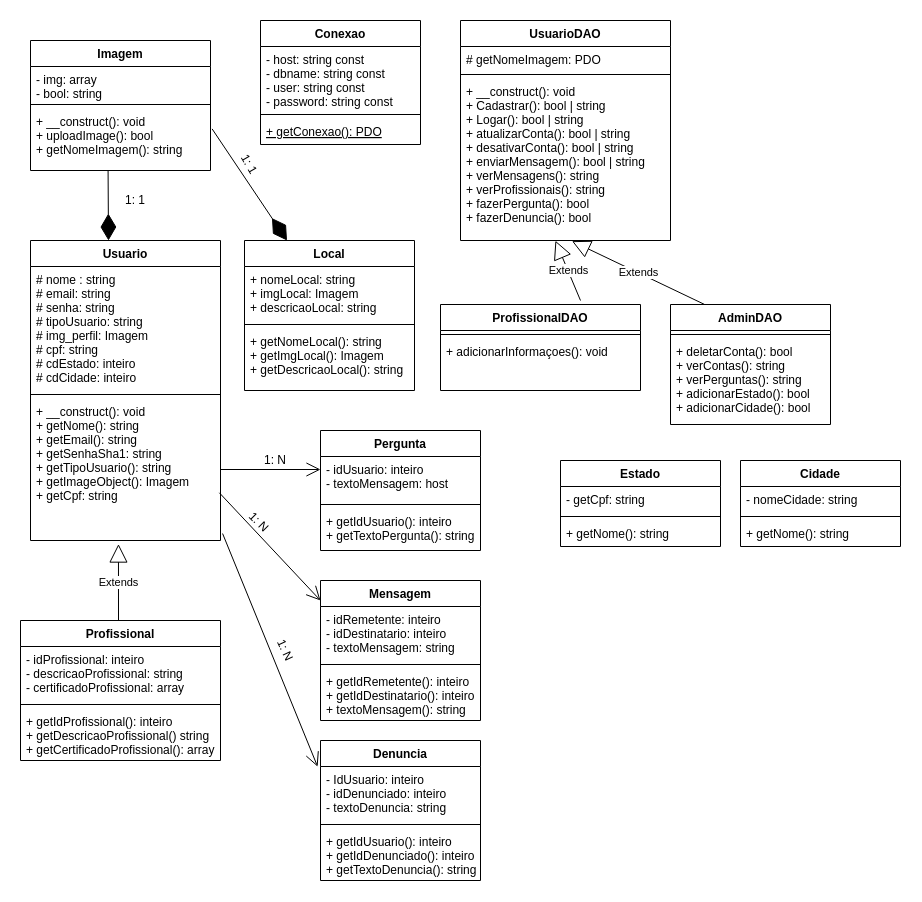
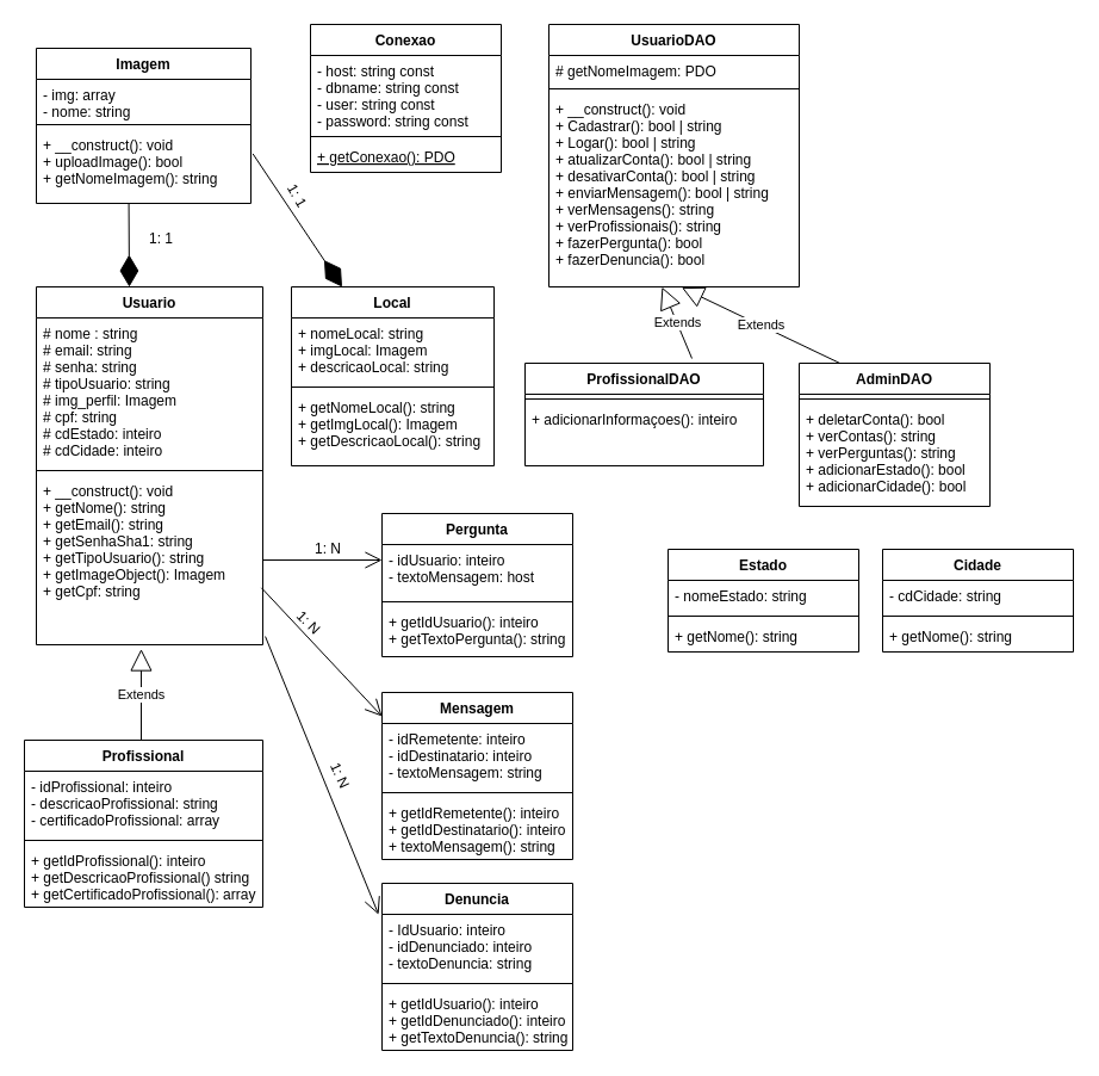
  <mxCell id="0" />
  <mxCell id="1" parent="0" />
  <mxCell id="2" value="Imagem" style="swimlane;fontStyle=1;align=center;verticalAlign=top;childLayout=stackLayout;horizontal=1;startSize=26;horizontalStack=0;resizeParent=1;resizeParentMax=0;resizeLast=0;collapsible=1;marginBottom=0;" parent="1" vertex="1"><mxGeometry x="30" y="40" width="180" height="130" as="geometry" /></mxCell>
- <mxCell id="3" value="- img: array&#10;- bool: string" style="text;strokeColor=none;fillColor=none;align=left;verticalAlign=top;spacingLeft=4;spacingRight=4;overflow=hidden;rotatable=0;points=[[0,0.5],[1,0.5]];portConstraint=eastwest;" parent="2" vertex="1"><mxGeometry y="26" width="180" height="34" as="geometry" /></mxCell>
+ <mxCell id="3" value="- img: array&#10;- nome: string" style="text;strokeColor=none;fillColor=none;align=left;verticalAlign=top;spacingLeft=4;spacingRight=4;overflow=hidden;rotatable=0;points=[[0,0.5],[1,0.5]];portConstraint=eastwest;" parent="2" vertex="1"><mxGeometry y="26" width="180" height="34" as="geometry" /></mxCell>
  <mxCell id="4" value="" style="line;strokeWidth=1;fillColor=none;align=left;verticalAlign=middle;spacingTop=-1;spacingLeft=3;spacingRight=3;rotatable=0;labelPosition=right;points=[];portConstraint=eastwest;" parent="2" vertex="1"><mxGeometry y="60" width="180" height="8" as="geometry" /></mxCell>
  <mxCell id="5" value="+ __construct(): void&#10;+ uploadImage(): bool&#10;+ getNomeImagem(): string" style="text;strokeColor=none;fillColor=none;align=left;verticalAlign=top;spacingLeft=4;spacingRight=4;overflow=hidden;rotatable=0;points=[[0,0.5],[1,0.5]];portConstraint=eastwest;" parent="2" vertex="1"><mxGeometry y="68" width="180" height="62" as="geometry" /></mxCell>
  <mxCell id="6" value="Usuario" style="swimlane;fontStyle=1;align=center;verticalAlign=top;childLayout=stackLayout;horizontal=1;startSize=26;horizontalStack=0;resizeParent=1;resizeParentMax=0;resizeLast=0;collapsible=1;marginBottom=0;" parent="1" vertex="1"><mxGeometry x="30" y="240" width="190" height="300" as="geometry" /></mxCell>
  <mxCell id="7" value="# nome : string&#10;# email: string&#10;# senha: string&#10;# tipoUsuario: string&#10;# img_perfil: Imagem&#10;# cpf: string&#10;# cdEstado: inteiro&#10;# cdCidade: inteiro&#10;" style="text;strokeColor=none;fillColor=none;align=left;verticalAlign=top;spacingLeft=4;spacingRight=4;overflow=hidden;rotatable=0;points=[[0,0.5],[1,0.5]];portConstraint=eastwest;" parent="6" vertex="1"><mxGeometry y="26" width="190" height="124" as="geometry" /></mxCell>
  <mxCell id="8" value="" style="line;strokeWidth=1;fillColor=none;align=left;verticalAlign=middle;spacingTop=-1;spacingLeft=3;spacingRight=3;rotatable=0;labelPosition=right;points=[];portConstraint=eastwest;" parent="6" vertex="1"><mxGeometry y="150" width="190" height="8" as="geometry" /></mxCell>
  <mxCell id="9" value="+ __construct(): void&#10;+ getNome(): string&#10;+ getEmail(): string&#10;+ getSenhaSha1: string&#10;+ getTipoUsuario(): string&#10;+ getImageObject(): Imagem&#10;+ getCpf: string" style="text;strokeColor=none;fillColor=none;align=left;verticalAlign=top;spacingLeft=4;spacingRight=4;overflow=hidden;rotatable=0;points=[[0,0.5],[1,0.5]];portConstraint=eastwest;" parent="6" vertex="1"><mxGeometry y="158" width="190" height="142" as="geometry" /></mxCell>
  <mxCell id="10" value="Conexao" style="swimlane;fontStyle=1;align=center;verticalAlign=top;childLayout=stackLayout;horizontal=1;startSize=26;horizontalStack=0;resizeParent=1;resizeParentMax=0;resizeLast=0;collapsible=1;marginBottom=0;" parent="1" vertex="1"><mxGeometry x="260" y="20" width="160" height="124" as="geometry" /></mxCell>
  <mxCell id="11" value="- host: string const&#10;- dbname: string const&#10;- user: string const&#10;- password: string const" style="text;strokeColor=none;fillColor=none;align=left;verticalAlign=top;spacingLeft=4;spacingRight=4;overflow=hidden;rotatable=0;points=[[0,0.5],[1,0.5]];portConstraint=eastwest;" parent="10" vertex="1"><mxGeometry y="26" width="160" height="64" as="geometry" /></mxCell>
  <mxCell id="12" value="" style="line;strokeWidth=1;fillColor=none;align=left;verticalAlign=middle;spacingTop=-1;spacingLeft=3;spacingRight=3;rotatable=0;labelPosition=right;points=[];portConstraint=eastwest;" parent="10" vertex="1"><mxGeometry y="90" width="160" height="8" as="geometry" /></mxCell>
  <mxCell id="13" value="+ getConexao(): PDO" style="text;strokeColor=none;fillColor=none;align=left;verticalAlign=top;spacingLeft=4;spacingRight=4;overflow=hidden;rotatable=0;points=[[0,0.5],[1,0.5]];portConstraint=eastwest;fontStyle=4" parent="10" vertex="1"><mxGeometry y="98" width="160" height="26" as="geometry" /></mxCell>
  <mxCell id="14" value="UsuarioDAO" style="swimlane;fontStyle=1;align=center;verticalAlign=top;childLayout=stackLayout;horizontal=1;startSize=26;horizontalStack=0;resizeParent=1;resizeParentMax=0;resizeLast=0;collapsible=1;marginBottom=0;" parent="1" vertex="1"><mxGeometry x="460" y="20" width="210" height="220" as="geometry" /></mxCell>
  <mxCell id="15" value="# getNomeImagem: PDO" style="text;strokeColor=none;fillColor=none;align=left;verticalAlign=top;spacingLeft=4;spacingRight=4;overflow=hidden;rotatable=0;points=[[0,0.5],[1,0.5]];portConstraint=eastwest;" parent="14" vertex="1"><mxGeometry y="26" width="210" height="24" as="geometry" /></mxCell>
  <mxCell id="16" value="" style="line;strokeWidth=1;fillColor=none;align=left;verticalAlign=middle;spacingTop=-1;spacingLeft=3;spacingRight=3;rotatable=0;labelPosition=right;points=[];portConstraint=eastwest;" parent="14" vertex="1"><mxGeometry y="50" width="210" height="8" as="geometry" /></mxCell>
  <mxCell id="17" value="+ __construct(): void&#10;+ Cadastrar(): bool | string&#10;+ Logar(): bool | string&#10;+ atualizarConta(): bool | string&#10;+ desativarConta(): bool | string&#10;+ enviarMensagem(): bool | string&#10;+ verMensagens(): string&#10;+ verProfissionais(): string&#10;+ fazerPergunta(): bool&#10;+ fazerDenuncia(): bool" style="text;strokeColor=none;fillColor=none;align=left;verticalAlign=top;spacingLeft=4;spacingRight=4;overflow=hidden;rotatable=0;points=[[0,0.5],[1,0.5]];portConstraint=eastwest;" parent="14" vertex="1"><mxGeometry y="58" width="210" height="162" as="geometry" /></mxCell>
  <mxCell id="18" value="AdminDAO" style="swimlane;fontStyle=1;align=center;verticalAlign=top;childLayout=stackLayout;horizontal=1;startSize=26;horizontalStack=0;resizeParent=1;resizeParentMax=0;resizeLast=0;collapsible=1;marginBottom=0;" parent="1" vertex="1"><mxGeometry x="670" y="304" width="160" height="120" as="geometry" /></mxCell>
  <mxCell id="19" value="" style="line;strokeWidth=1;fillColor=none;align=left;verticalAlign=middle;spacingTop=-1;spacingLeft=3;spacingRight=3;rotatable=0;labelPosition=right;points=[];portConstraint=eastwest;" parent="18" vertex="1"><mxGeometry y="26" width="160" height="8" as="geometry" /></mxCell>
  <mxCell id="20" value="+ deletarConta(): bool&#10;+ verContas(): string&#10;+ verPerguntas(): string&#10;+ adicionarEstado(): bool&#10;+ adicionarCidade(): bool" style="text;strokeColor=none;fillColor=none;align=left;verticalAlign=top;spacingLeft=4;spacingRight=4;overflow=hidden;rotatable=0;points=[[0,0.5],[1,0.5]];portConstraint=eastwest;" parent="18" vertex="1"><mxGeometry y="34" width="160" height="86" as="geometry" /></mxCell>
  <mxCell id="21" value="Local" style="swimlane;fontStyle=1;align=center;verticalAlign=top;childLayout=stackLayout;horizontal=1;startSize=26;horizontalStack=0;resizeParent=1;resizeParentMax=0;resizeLast=0;collapsible=1;marginBottom=0;" parent="1" vertex="1"><mxGeometry x="244" y="240" width="170" height="150" as="geometry" /></mxCell>
  <mxCell id="22" value="+ nomeLocal: string&#10;+ imgLocal: Imagem&#10;+ descricaoLocal: string" style="text;strokeColor=none;fillColor=none;align=left;verticalAlign=top;spacingLeft=4;spacingRight=4;overflow=hidden;rotatable=0;points=[[0,0.5],[1,0.5]];portConstraint=eastwest;" parent="21" vertex="1"><mxGeometry y="26" width="170" height="54" as="geometry" /></mxCell>
  <mxCell id="23" value="" style="line;strokeWidth=1;fillColor=none;align=left;verticalAlign=middle;spacingTop=-1;spacingLeft=3;spacingRight=3;rotatable=0;labelPosition=right;points=[];portConstraint=eastwest;" parent="21" vertex="1"><mxGeometry y="80" width="170" height="8" as="geometry" /></mxCell>
  <mxCell id="24" value="+ getNomeLocal(): string&#10;+ getImgLocal(): Imagem&#10;+ getDescricaoLocal(): string" style="text;strokeColor=none;fillColor=none;align=left;verticalAlign=top;spacingLeft=4;spacingRight=4;overflow=hidden;rotatable=0;points=[[0,0.5],[1,0.5]];portConstraint=eastwest;" parent="21" vertex="1"><mxGeometry y="88" width="170" height="62" as="geometry" /></mxCell>
  <mxCell id="25" value="Pergunta" style="swimlane;fontStyle=1;align=center;verticalAlign=top;childLayout=stackLayout;horizontal=1;startSize=26;horizontalStack=0;resizeParent=1;resizeParentMax=0;resizeLast=0;collapsible=1;marginBottom=0;" parent="1" vertex="1"><mxGeometry x="320" y="430" width="160" height="120" as="geometry" /></mxCell>
  <mxCell id="26" value="- idUsuario: inteiro&#10;- textoMensagem: host" style="text;strokeColor=none;fillColor=none;align=left;verticalAlign=top;spacingLeft=4;spacingRight=4;overflow=hidden;rotatable=0;points=[[0,0.5],[1,0.5]];portConstraint=eastwest;" parent="25" vertex="1"><mxGeometry y="26" width="160" height="44" as="geometry" /></mxCell>
  <mxCell id="27" value="" style="line;strokeWidth=1;fillColor=none;align=left;verticalAlign=middle;spacingTop=-1;spacingLeft=3;spacingRight=3;rotatable=0;labelPosition=right;points=[];portConstraint=eastwest;" parent="25" vertex="1"><mxGeometry y="70" width="160" height="8" as="geometry" /></mxCell>
  <mxCell id="28" value="+ getIdUsuario(): inteiro&#10;+ getTextoPergunta(): string" style="text;strokeColor=none;fillColor=none;align=left;verticalAlign=top;spacingLeft=4;spacingRight=4;overflow=hidden;rotatable=0;points=[[0,0.5],[1,0.5]];portConstraint=eastwest;" parent="25" vertex="1"><mxGeometry y="78" width="160" height="42" as="geometry" /></mxCell>
  <mxCell id="29" value="Denuncia" style="swimlane;fontStyle=1;align=center;verticalAlign=top;childLayout=stackLayout;horizontal=1;startSize=26;horizontalStack=0;resizeParent=1;resizeParentMax=0;resizeLast=0;collapsible=1;marginBottom=0;" parent="1" vertex="1"><mxGeometry x="320" y="740" width="160" height="140" as="geometry" /></mxCell>
  <mxCell id="30" value="- IdUsuario: inteiro&#10;- idDenunciado: inteiro&#10;- textoDenuncia: string" style="text;strokeColor=none;fillColor=none;align=left;verticalAlign=top;spacingLeft=4;spacingRight=4;overflow=hidden;rotatable=0;points=[[0,0.5],[1,0.5]];portConstraint=eastwest;" parent="29" vertex="1"><mxGeometry y="26" width="160" height="54" as="geometry" /></mxCell>
  <mxCell id="31" value="" style="line;strokeWidth=1;fillColor=none;align=left;verticalAlign=middle;spacingTop=-1;spacingLeft=3;spacingRight=3;rotatable=0;labelPosition=right;points=[];portConstraint=eastwest;" parent="29" vertex="1"><mxGeometry y="80" width="160" height="8" as="geometry" /></mxCell>
  <mxCell id="32" value="+ getIdUsuario(): inteiro&#10;+ getIdDenunciado(): inteiro&#10;+ getTextoDenuncia(): string" style="text;strokeColor=none;fillColor=none;align=left;verticalAlign=top;spacingLeft=4;spacingRight=4;overflow=hidden;rotatable=0;points=[[0,0.5],[1,0.5]];portConstraint=eastwest;" parent="29" vertex="1"><mxGeometry y="88" width="160" height="52" as="geometry" /></mxCell>
  <mxCell id="33" value="Cidade" style="swimlane;fontStyle=1;align=center;verticalAlign=top;childLayout=stackLayout;horizontal=1;startSize=26;horizontalStack=0;resizeParent=1;resizeParentMax=0;resizeLast=0;collapsible=1;marginBottom=0;" parent="1" vertex="1"><mxGeometry x="740" y="460" width="160" height="86" as="geometry" /></mxCell>
- <mxCell id="34" value="- nomeCidade: string" style="text;strokeColor=none;fillColor=none;align=left;verticalAlign=top;spacingLeft=4;spacingRight=4;overflow=hidden;rotatable=0;points=[[0,0.5],[1,0.5]];portConstraint=eastwest;" parent="33" vertex="1"><mxGeometry y="26" width="160" height="26" as="geometry" /></mxCell>
+ <mxCell id="34" value="- cdCidade: string" style="text;strokeColor=none;fillColor=none;align=left;verticalAlign=top;spacingLeft=4;spacingRight=4;overflow=hidden;rotatable=0;points=[[0,0.5],[1,0.5]];portConstraint=eastwest;" parent="33" vertex="1"><mxGeometry y="26" width="160" height="26" as="geometry" /></mxCell>
  <mxCell id="35" value="" style="line;strokeWidth=1;fillColor=none;align=left;verticalAlign=middle;spacingTop=-1;spacingLeft=3;spacingRight=3;rotatable=0;labelPosition=right;points=[];portConstraint=eastwest;" parent="33" vertex="1"><mxGeometry y="52" width="160" height="8" as="geometry" /></mxCell>
  <mxCell id="36" value="+ getNome(): string" style="text;strokeColor=none;fillColor=none;align=left;verticalAlign=top;spacingLeft=4;spacingRight=4;overflow=hidden;rotatable=0;points=[[0,0.5],[1,0.5]];portConstraint=eastwest;" parent="33" vertex="1"><mxGeometry y="60" width="160" height="26" as="geometry" /></mxCell>
  <mxCell id="37" value="Estado" style="swimlane;fontStyle=1;align=center;verticalAlign=top;childLayout=stackLayout;horizontal=1;startSize=26;horizontalStack=0;resizeParent=1;resizeParentMax=0;resizeLast=0;collapsible=1;marginBottom=0;" parent="1" vertex="1"><mxGeometry x="560" y="460" width="160" height="86" as="geometry" /></mxCell>
- <mxCell id="38" value="- getCpf: string" style="text;strokeColor=none;fillColor=none;align=left;verticalAlign=top;spacingLeft=4;spacingRight=4;overflow=hidden;rotatable=0;points=[[0,0.5],[1,0.5]];portConstraint=eastwest;" parent="37" vertex="1"><mxGeometry y="26" width="160" height="26" as="geometry" /></mxCell>
+ <mxCell id="38" value="- nomeEstado: string" style="text;strokeColor=none;fillColor=none;align=left;verticalAlign=top;spacingLeft=4;spacingRight=4;overflow=hidden;rotatable=0;points=[[0,0.5],[1,0.5]];portConstraint=eastwest;" parent="37" vertex="1"><mxGeometry y="26" width="160" height="26" as="geometry" /></mxCell>
  <mxCell id="39" value="" style="line;strokeWidth=1;fillColor=none;align=left;verticalAlign=middle;spacingTop=-1;spacingLeft=3;spacingRight=3;rotatable=0;labelPosition=right;points=[];portConstraint=eastwest;" parent="37" vertex="1"><mxGeometry y="52" width="160" height="8" as="geometry" /></mxCell>
  <mxCell id="40" value="+ getNome(): string" style="text;strokeColor=none;fillColor=none;align=left;verticalAlign=top;spacingLeft=4;spacingRight=4;overflow=hidden;rotatable=0;points=[[0,0.5],[1,0.5]];portConstraint=eastwest;" parent="37" vertex="1"><mxGeometry y="60" width="160" height="26" as="geometry" /></mxCell>
  <mxCell id="41" value="Mensagem" style="swimlane;fontStyle=1;align=center;verticalAlign=top;childLayout=stackLayout;horizontal=1;startSize=26;horizontalStack=0;resizeParent=1;resizeParentMax=0;resizeLast=0;collapsible=1;marginBottom=0;" parent="1" vertex="1"><mxGeometry x="320" y="580" width="160" height="140" as="geometry" /></mxCell>
  <mxCell id="42" value="- idRemetente: inteiro&#10;- idDestinatario: inteiro&#10;- textoMensagem: string" style="text;strokeColor=none;fillColor=none;align=left;verticalAlign=top;spacingLeft=4;spacingRight=4;overflow=hidden;rotatable=0;points=[[0,0.5],[1,0.5]];portConstraint=eastwest;" parent="41" vertex="1"><mxGeometry y="26" width="160" height="54" as="geometry" /></mxCell>
  <mxCell id="43" value="" style="line;strokeWidth=1;fillColor=none;align=left;verticalAlign=middle;spacingTop=-1;spacingLeft=3;spacingRight=3;rotatable=0;labelPosition=right;points=[];portConstraint=eastwest;" parent="41" vertex="1"><mxGeometry y="80" width="160" height="8" as="geometry" /></mxCell>
  <mxCell id="44" value="+ getIdRemetente(): inteiro&#10;+ getIdDestinatario(): inteiro&#10;+ textoMensagem(): string" style="text;strokeColor=none;fillColor=none;align=left;verticalAlign=top;spacingLeft=4;spacingRight=4;overflow=hidden;rotatable=0;points=[[0,0.5],[1,0.5]];portConstraint=eastwest;" parent="41" vertex="1"><mxGeometry y="88" width="160" height="52" as="geometry" /></mxCell>
  <mxCell id="45" value="Profissional" style="swimlane;fontStyle=1;align=center;verticalAlign=top;childLayout=stackLayout;horizontal=1;startSize=26;horizontalStack=0;resizeParent=1;resizeParentMax=0;resizeLast=0;collapsible=1;marginBottom=0;" parent="1" vertex="1"><mxGeometry x="20" y="620" width="200" height="140" as="geometry" /></mxCell>
  <mxCell id="46" value="- idProfissional: inteiro&#10;- descricaoProfissional: string&#10;- certificadoProfissional: array" style="text;strokeColor=none;fillColor=none;align=left;verticalAlign=top;spacingLeft=4;spacingRight=4;overflow=hidden;rotatable=0;points=[[0,0.5],[1,0.5]];portConstraint=eastwest;" parent="45" vertex="1"><mxGeometry y="26" width="200" height="54" as="geometry" /></mxCell>
  <mxCell id="47" value="" style="line;strokeWidth=1;fillColor=none;align=left;verticalAlign=middle;spacingTop=-1;spacingLeft=3;spacingRight=3;rotatable=0;labelPosition=right;points=[];portConstraint=eastwest;" parent="45" vertex="1"><mxGeometry y="80" width="200" height="8" as="geometry" /></mxCell>
  <mxCell id="48" value="+ getIdProfissional(): inteiro&#10;+ getDescricaoProfissional() string&#10;+ getCertificadoProfissional(): array" style="text;strokeColor=none;fillColor=none;align=left;verticalAlign=top;spacingLeft=4;spacingRight=4;overflow=hidden;rotatable=0;points=[[0,0.5],[1,0.5]];portConstraint=eastwest;" parent="45" vertex="1"><mxGeometry y="88" width="200" height="52" as="geometry" /></mxCell>
  <mxCell id="49" value="ProfissionalDAO" style="swimlane;fontStyle=1;align=center;verticalAlign=top;childLayout=stackLayout;horizontal=1;startSize=26;horizontalStack=0;resizeParent=1;resizeParentMax=0;resizeLast=0;collapsible=1;marginBottom=0;" parent="1" vertex="1"><mxGeometry x="440" y="304" width="200" height="86" as="geometry" /></mxCell>
  <mxCell id="50" value="" style="line;strokeWidth=1;fillColor=none;align=left;verticalAlign=middle;spacingTop=-1;spacingLeft=3;spacingRight=3;rotatable=0;labelPosition=right;points=[];portConstraint=eastwest;" parent="49" vertex="1"><mxGeometry y="26" width="200" height="8" as="geometry" /></mxCell>
- <mxCell id="51" value="+ adicionarInformaçoes(): void" style="text;strokeColor=none;fillColor=none;align=left;verticalAlign=top;spacingLeft=4;spacingRight=4;overflow=hidden;rotatable=0;points=[[0,0.5],[1,0.5]];portConstraint=eastwest;" parent="49" vertex="1"><mxGeometry y="34" width="200" height="52" as="geometry" /></mxCell>
+ <mxCell id="51" value="+ adicionarInformaçoes(): inteiro" style="text;strokeColor=none;fillColor=none;align=left;verticalAlign=top;spacingLeft=4;spacingRight=4;overflow=hidden;rotatable=0;points=[[0,0.5],[1,0.5]];portConstraint=eastwest;" parent="49" vertex="1"><mxGeometry y="34" width="200" height="52" as="geometry" /></mxCell>
  <mxCell id="52" value="" style="endArrow=diamondThin;endFill=1;endSize=24;html=1;rounded=0;exitX=0.431;exitY=1;exitDx=0;exitDy=0;exitPerimeter=0;" parent="1" source="5" edge="1"><mxGeometry width="160" relative="1" as="geometry"><mxPoint x="90" y="210" as="sourcePoint" /><mxPoint x="108" y="240" as="targetPoint" /></mxGeometry></mxCell>
  <mxCell id="53" value="" style="endArrow=diamondThin;endFill=1;endSize=24;html=1;rounded=0;exitX=1.009;exitY=0.329;exitDx=0;exitDy=0;exitPerimeter=0;entryX=0.25;entryY=0;entryDx=0;entryDy=0;" parent="1" source="5" target="21" edge="1"><mxGeometry width="160" relative="1" as="geometry"><mxPoint x="170" y="190" as="sourcePoint" /><mxPoint x="330" y="190" as="targetPoint" /></mxGeometry></mxCell>
  <mxCell id="54" value="Extends" style="endArrow=block;endSize=16;endFill=0;html=1;rounded=0;entryX=0.463;entryY=1.025;entryDx=0;entryDy=0;entryPerimeter=0;" parent="1" target="9" edge="1"><mxGeometry width="160" relative="1" as="geometry"><mxPoint x="118" y="620" as="sourcePoint" /><mxPoint x="280" y="740" as="targetPoint" /></mxGeometry></mxCell>
  <mxCell id="55" value="Extends" style="endArrow=block;endSize=16;endFill=0;html=1;rounded=0;entryX=0.531;entryY=1.004;entryDx=0;entryDy=0;entryPerimeter=0;exitX=0.212;exitY=-0.001;exitDx=0;exitDy=0;exitPerimeter=0;" parent="1" source="18" target="17" edge="1"><mxGeometry width="160" relative="1" as="geometry"><mxPoint x="654" y="290" as="sourcePoint" /><mxPoint x="770" y="270" as="targetPoint" /></mxGeometry></mxCell>
  <mxCell id="56" value="Extends" style="endArrow=block;endSize=16;endFill=0;html=1;rounded=0;entryX=0.452;entryY=1.001;entryDx=0;entryDy=0;entryPerimeter=0;" parent="1" target="17" edge="1"><mxGeometry width="160" relative="1" as="geometry"><mxPoint x="580" y="300" as="sourcePoint" /><mxPoint x="600" y="251.74" as="targetPoint" /></mxGeometry></mxCell>
  <mxCell id="57" value="" style="endArrow=open;endFill=1;endSize=12;html=1;rounded=0;exitX=1;exitY=0.5;exitDx=0;exitDy=0;" parent="1" source="9" edge="1"><mxGeometry width="160" relative="1" as="geometry"><mxPoint x="250" y="470" as="sourcePoint" /><mxPoint x="320" y="469" as="targetPoint" /></mxGeometry></mxCell>
  <mxCell id="58" value="1: N" style="text;html=1;strokeColor=none;fillColor=none;align=center;verticalAlign=middle;whiteSpace=wrap;rounded=0;" parent="1" vertex="1"><mxGeometry x="260" y="450" width="30" height="20" as="geometry" /></mxCell>
  <mxCell id="59" value="" style="endArrow=open;endFill=1;endSize=12;html=1;rounded=0;exitX=0.994;exitY=0.664;exitDx=0;exitDy=0;exitPerimeter=0;entryX=0;entryY=0.143;entryDx=0;entryDy=0;entryPerimeter=0;" parent="1" source="9" target="41" edge="1"><mxGeometry width="160" relative="1" as="geometry"><mxPoint x="230" y="479" as="sourcePoint" /><mxPoint x="300" y="570" as="targetPoint" /></mxGeometry></mxCell>
  <mxCell id="60" value="1: N" style="text;html=1;strokeColor=none;fillColor=none;align=center;verticalAlign=middle;whiteSpace=wrap;rounded=0;rotation=45;" parent="1" vertex="1"><mxGeometry x="244" y="510" width="30" height="23" as="geometry" /></mxCell>
  <mxCell id="61" value="" style="endArrow=open;endFill=1;endSize=12;html=1;rounded=0;exitX=1.011;exitY=0.951;exitDx=0;exitDy=0;exitPerimeter=0;entryX=-0.018;entryY=0.003;entryDx=0;entryDy=0;entryPerimeter=0;" parent="1" source="9" target="30" edge="1"><mxGeometry width="160" relative="1" as="geometry"><mxPoint x="228.86" y="502.288" as="sourcePoint" /><mxPoint x="290" y="690" as="targetPoint" /></mxGeometry></mxCell>
  <mxCell id="62" value="1: N" style="text;html=1;strokeColor=none;fillColor=none;align=center;verticalAlign=middle;whiteSpace=wrap;rounded=0;rotation=65;" parent="1" vertex="1"><mxGeometry x="270" y="640" width="30" height="20" as="geometry" /></mxCell>
  <mxCell id="63" value="1: 1" style="text;html=1;strokeColor=none;fillColor=none;align=center;verticalAlign=middle;whiteSpace=wrap;rounded=0;rotation=60;" parent="1" vertex="1"><mxGeometry x="224" y="154" width="50" height="20" as="geometry" /></mxCell>
  <mxCell id="64" value="1: 1" style="text;html=1;strokeColor=none;fillColor=none;align=center;verticalAlign=middle;whiteSpace=wrap;rounded=0;rotation=0;" parent="1" vertex="1"><mxGeometry x="110" y="190" width="50" height="20" as="geometry" /></mxCell>
